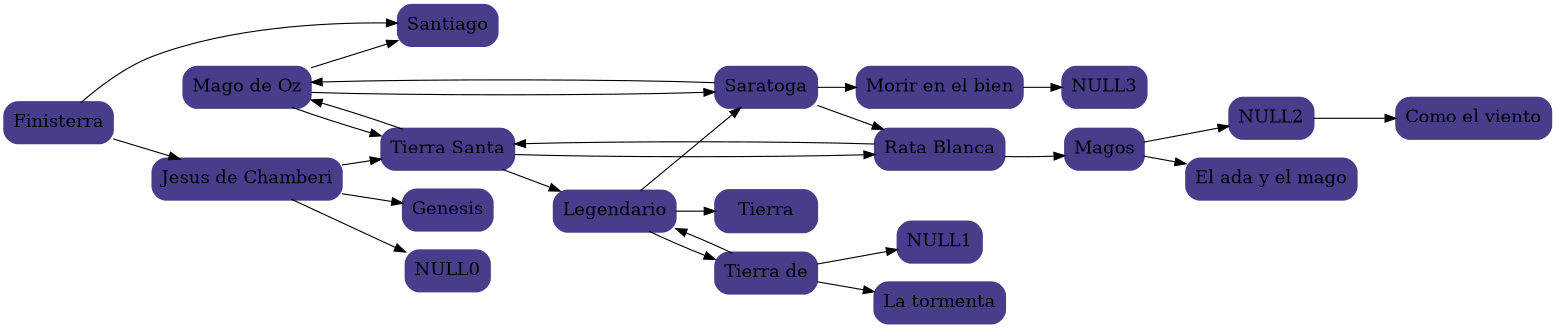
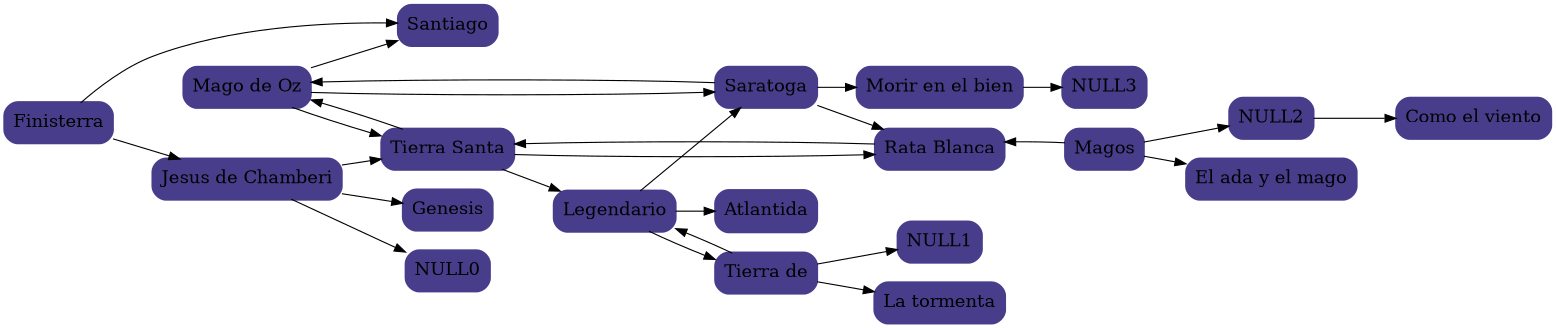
  digraph {
    rankdir=LR
    node [color=darkslateblue fontsize=16 shape=Mrecord style="filled, bold"]
    n1 [label=" Mago de Oz"]
    n2 [label=" Tierra Santa"]
    n3 [label=" Saratoga"]
    n4 [label=" Santiago"]
    n5 [label=" Finisterra"]
    n6 [label=" Jesus de Chamberi"]
    n7 [label=" Legendario"]
    n8 [label=" Rata Blanca"]
    n9 [label=" Morir en el bien "]
    NULL0
    n11 [label=" Genesis"]
    n12 [label=" Tierra de"]
-   n13 [label=Tierra]
+   n13 [label=" Atlantida"]
    n14 [label=" Magos"]
    NULL1
    n16 [label=" La tormenta"]
    NULL2
    n18 [label=" El ada y el mago"]
    n19 [label=" Como el viento"]
    NULL3
    n1 -> n2
    n1 -> n3
    n1 -> n4
    n2 -> n1
    n2 -> n7
    n2 -> n8
    n3 -> n1
    n3 -> n8
    n3 -> n9
    n5 -> n4
    n5 -> n6
    n6 -> n2
    n6 -> NULL0
    n6 -> n11
    n7 -> n3
    n7 -> n12
    n7 -> n13
    n8 -> n2
-   n8 -> n14
+   n14 -> n8
    n9 -> NULL3
    n12 -> n7
    n12 -> NULL1
    n12 -> n16
    n14 -> NULL2
    n14 -> n18
    NULL2 -> n19
  }
